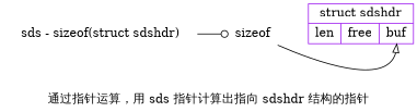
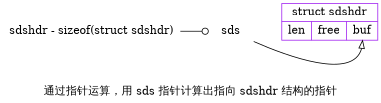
  digraph {
    label="通过指针运算，用 sds 指针计算出指向 sdshdr 结构的指针"
    rankdir=LR
    node [color=purple shape=plaintext]
-   n1 [label="sds - sizeof(struct sdshdr)"]
-   n2 [label=sizeof]
+   n1 [label="sdshdr - sizeof(struct sdshdr)"]
+   n2 [label=sds]
    n3 [label="struct sdshdr|{<len>len|<free>free|<start_of_buf>buf}" shape=record]
    n1 -> n2 [arrowhead=odot]
    n2 -> n3 [arrowhead=onormal headport=start_of_buf]
  }
